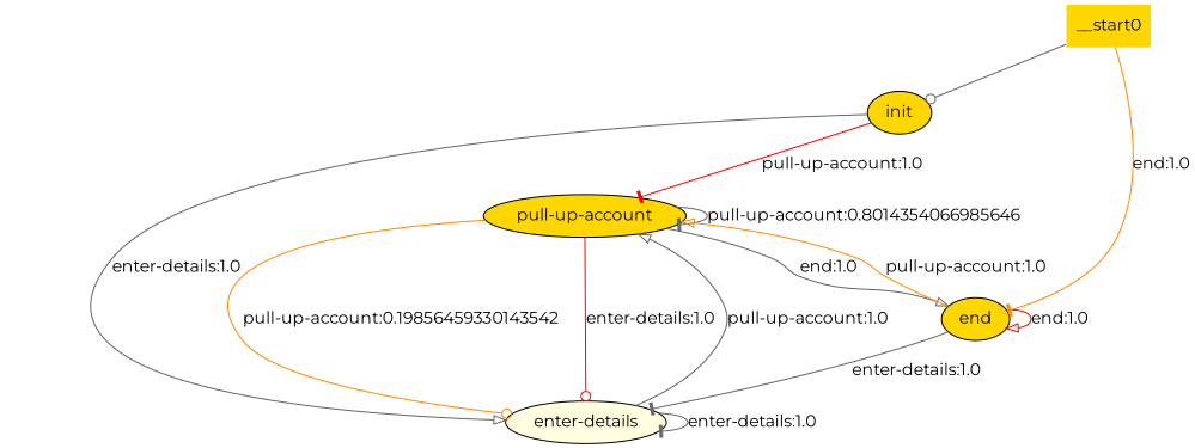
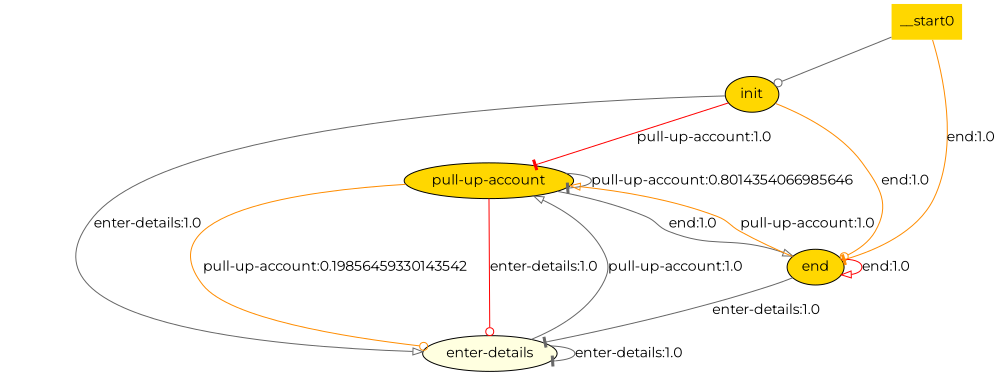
  digraph {
    fontname=Montserrat
    node [fillcolor=gold fontname=Montserrat style=filled]
    edge [arrowhead=tee color=gray40 fontname=Montserrat]
    n1 [label=init]
    n2 [label="pull-up-account"]
    n3 [fillcolor=lightyellow label="enter-details"]
    n4 [label=end]
    __start0 [shape=none]
    n1 -> n2 [color=red label="pull-up-account:1.0"]
    n1 -> n3 [arrowhead=onormal label="enter-details:1.0"]
+   n1 -> n4 [arrowhead=odot color=darkorange label="end:1.0"]
    n2 -> n2 [label="pull-up-account:0.8014354066985646"]
    n2 -> n3 [arrowhead=odot color=darkorange label="pull-up-account:0.19856459330143542"]
    n2 -> n3 [arrowhead=odot color=red label="enter-details:1.0"]
    n2 -> n4 [arrowhead=onormal label="end:1.0"]
    n3 -> n2 [arrowhead=onormal label="pull-up-account:1.0"]
    n3 -> n3 [label="enter-details:1.0"]
    n4 -> n2 [arrowhead=onormal color=darkorange label="pull-up-account:1.0"]
    n4 -> n3 [label="enter-details:1.0"]
    n4 -> n4 [arrowhead=onormal color=red label="end:1.0"]
    __start0 -> n1 [arrowhead=odot]
    __start0 -> n4 [color=darkorange label="end:1.0"]
  }
